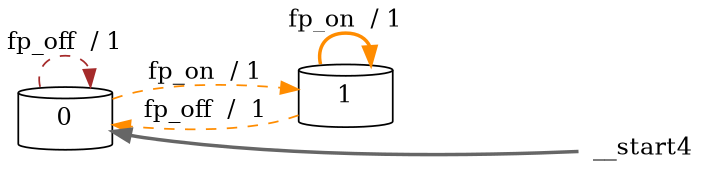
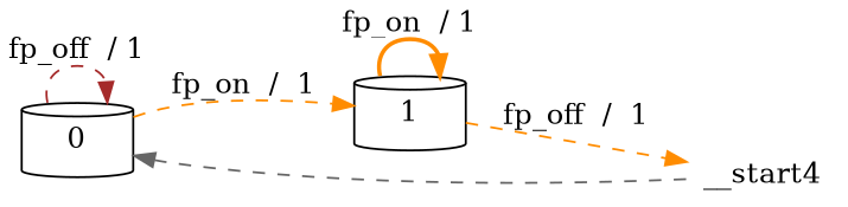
  digraph {
    rankdir=LR
    node [shape=cylinder]
    edge [color=darkorange style=dashed]
    n1 [label=0]
    n2 [label=1]
    n3 [height=0 label=__start4 shape=none width=0]
    n1 -> n1 [color=brown label="fp_off  / 1"]
-   n1 -> n2 [label="fp_on  / 1"]
-   n2 -> n1 [label="fp_off  /  1"]
+   n1 -> n2 [label="fp_on  /  1"]
+   n2 -> n3 [label="fp_off  /  1"]
    n2 -> n2 [label="fp_on  / 1" style=bold]
-   n3 -> n1 [color=gray40 style=bold]
+   n3 -> n1 [color=gray40]
  }
